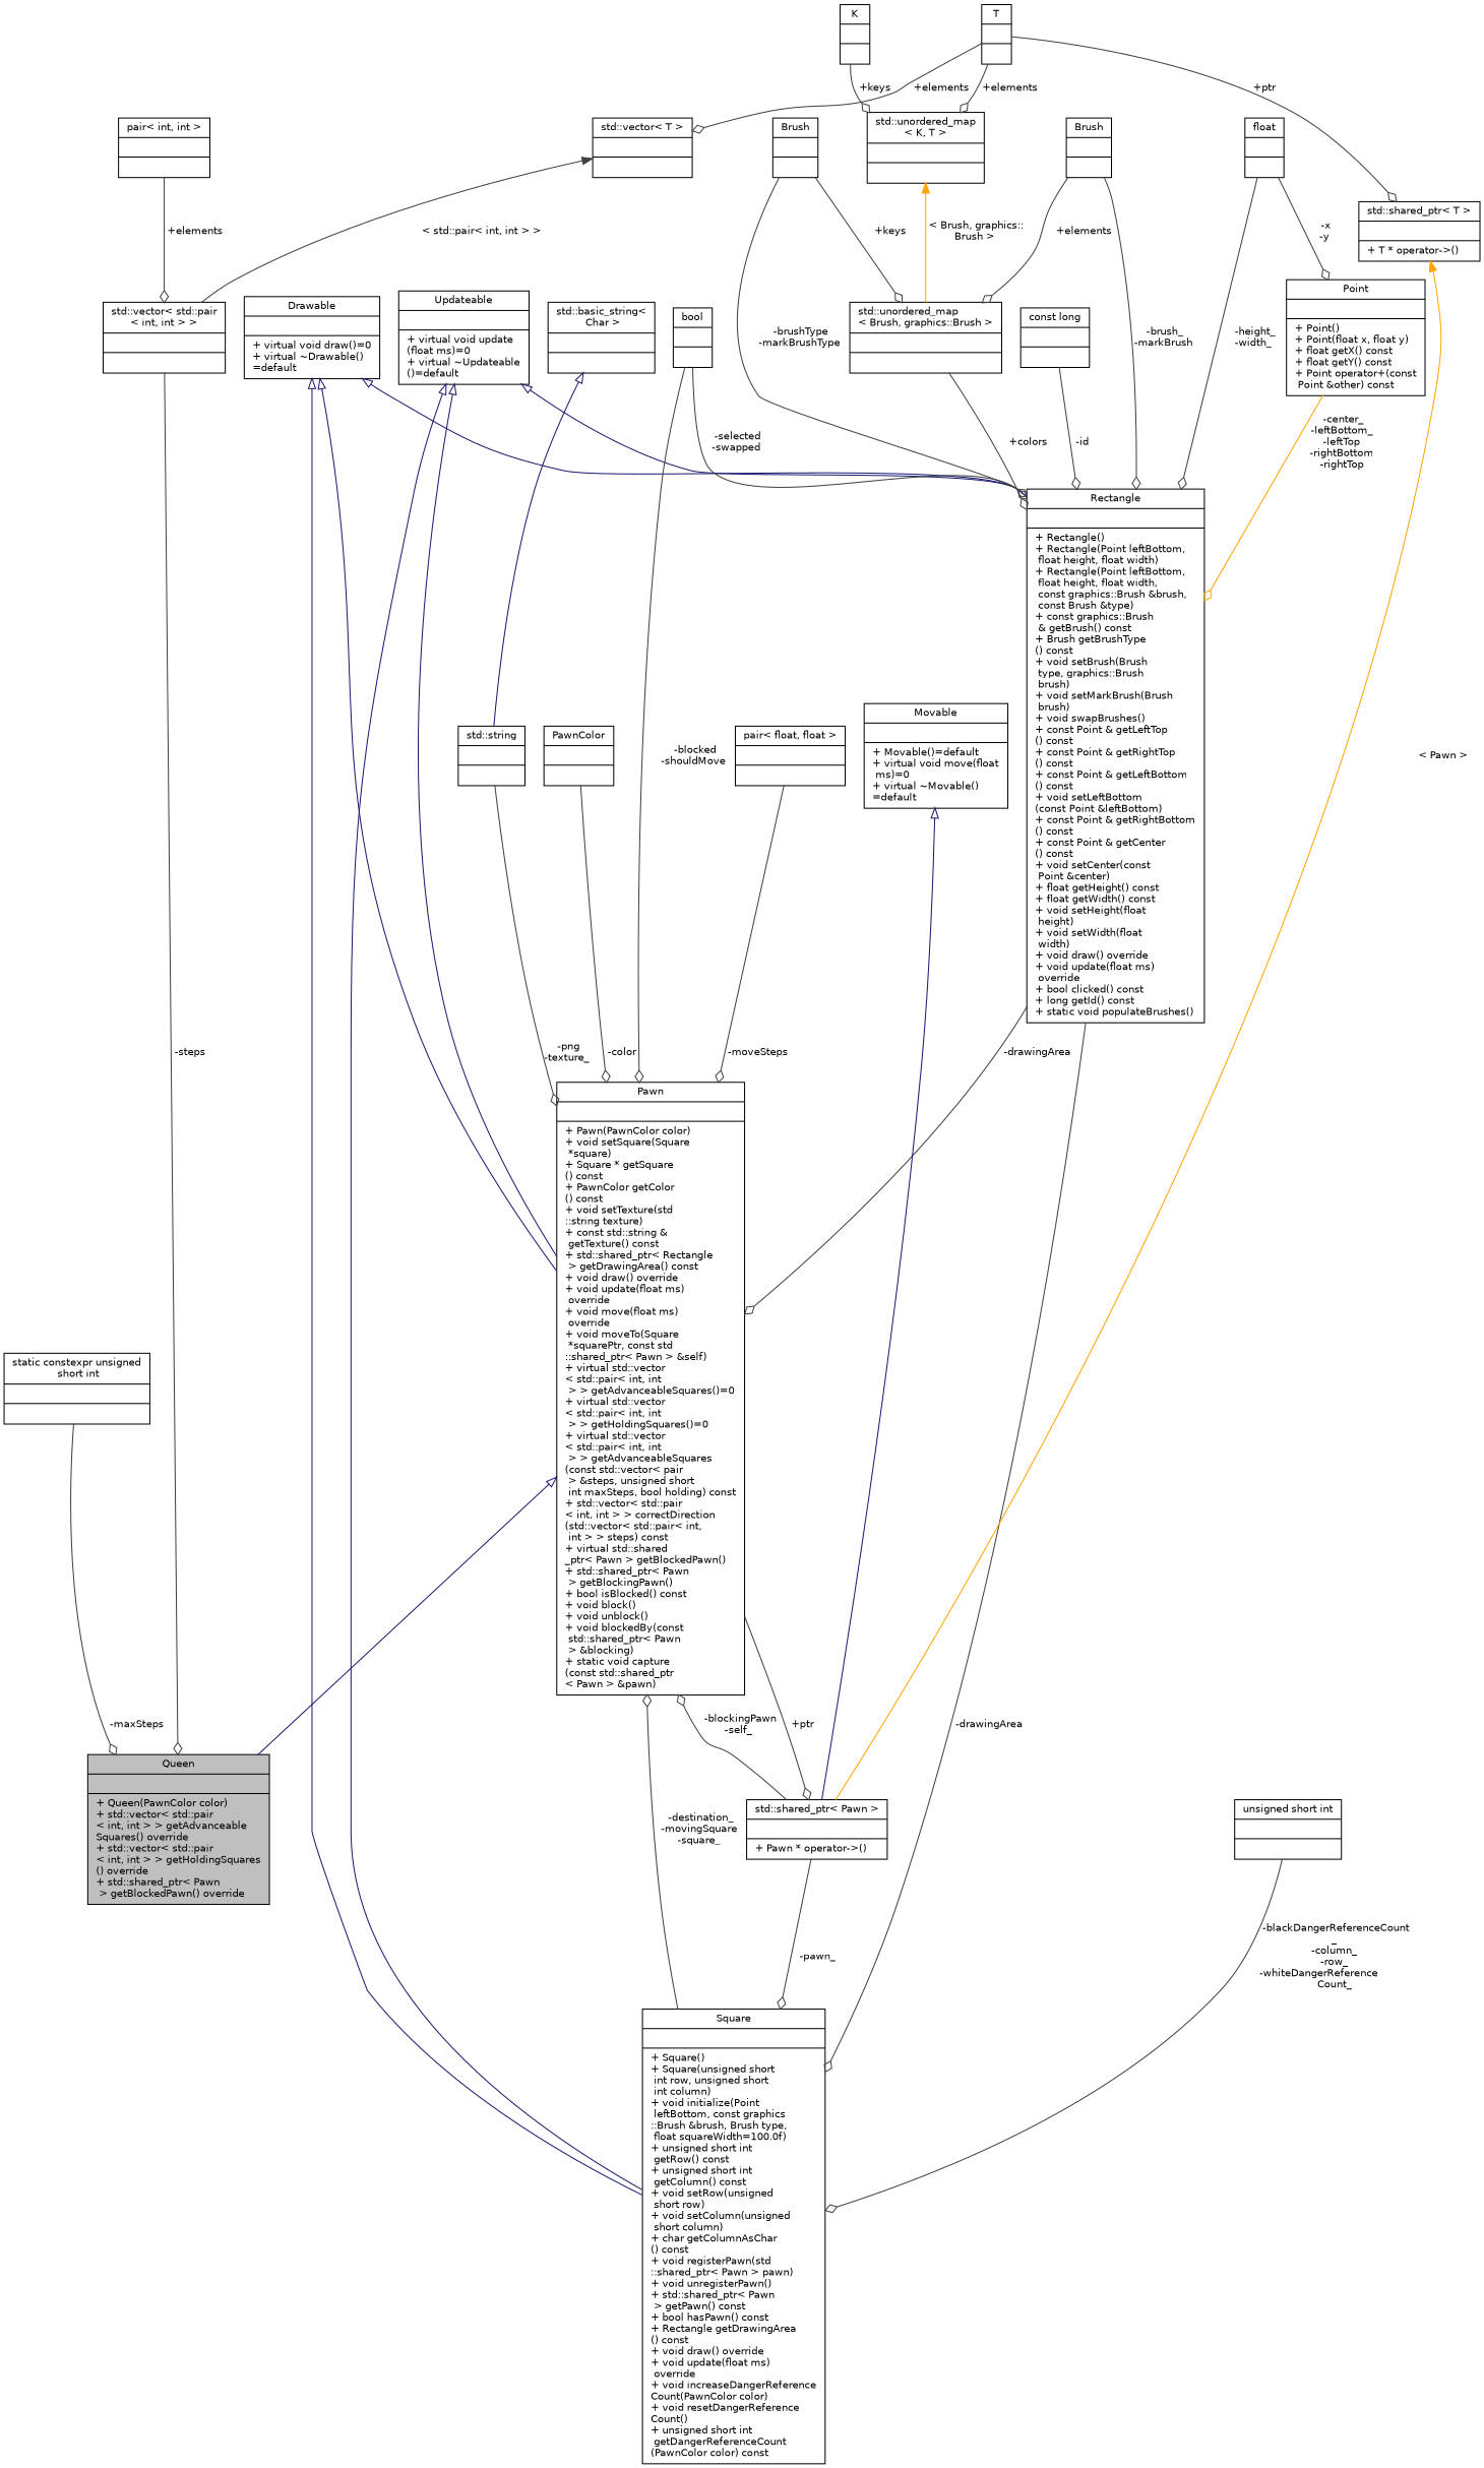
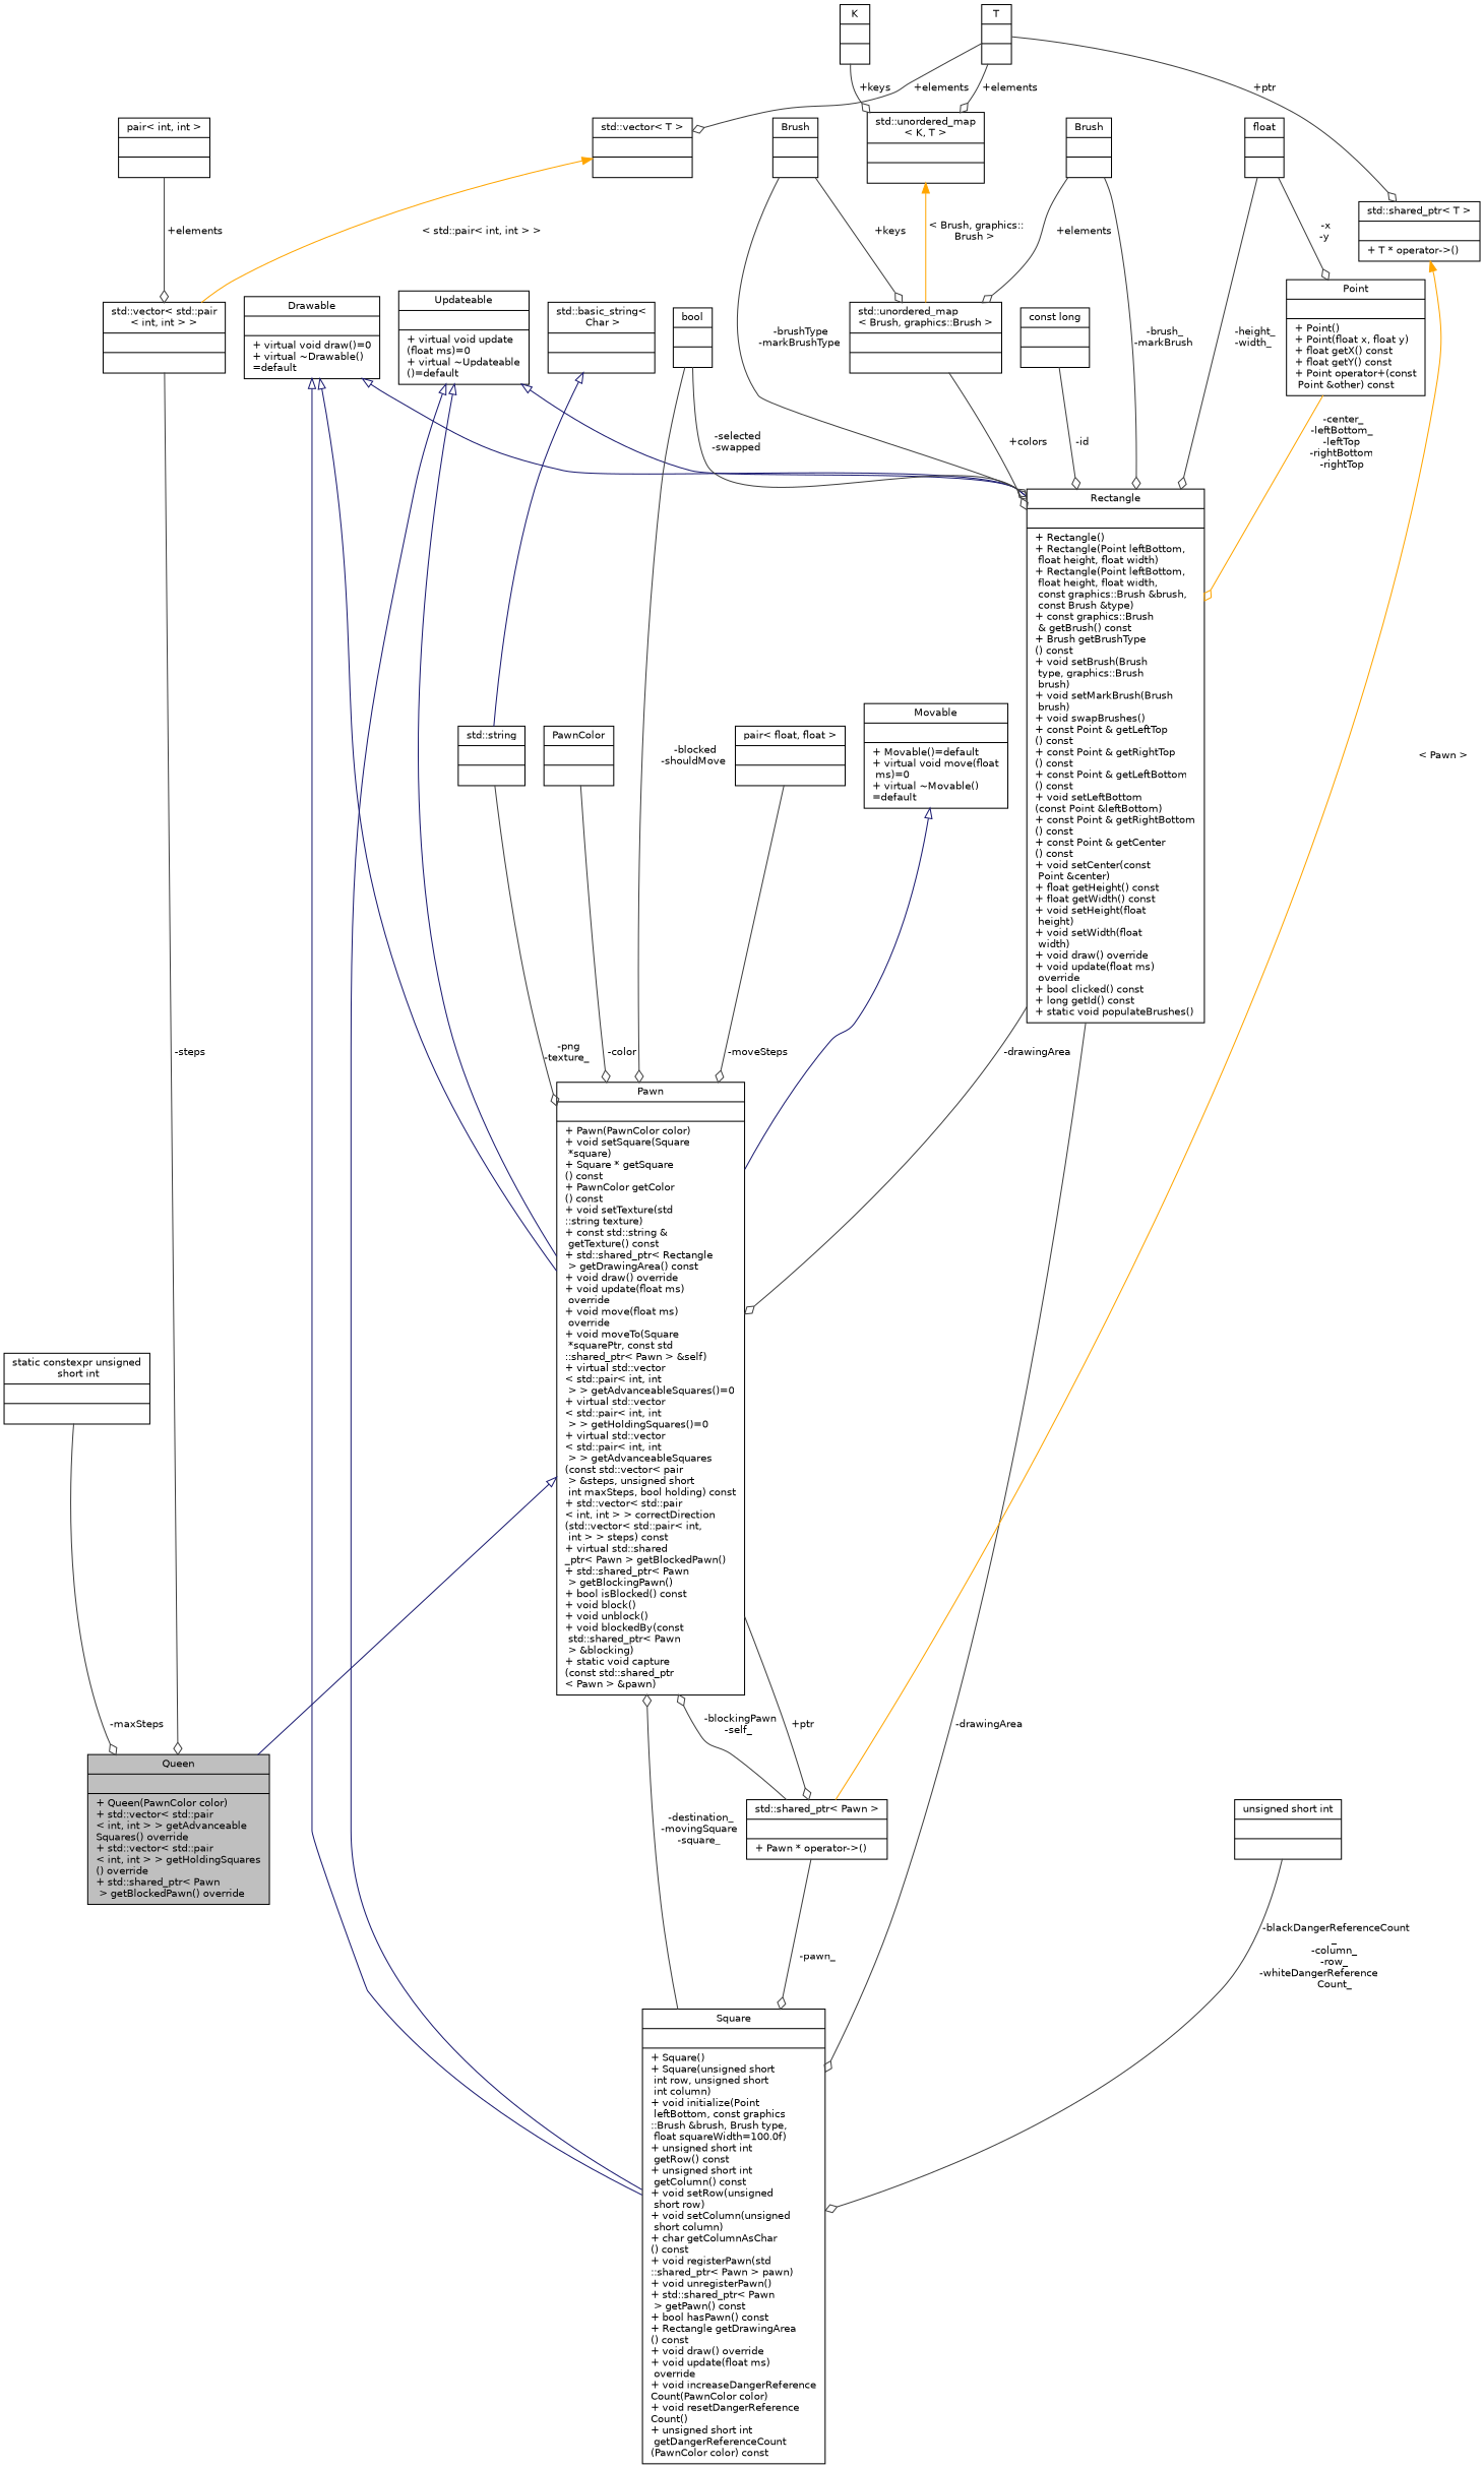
  digraph {
    node [color=black fontname=Helvetica fontsize=10 shape=record]
    edge [color=grey25 fontname=Helvetica fontsize=10 labelfontname=Helvetica labelfontsize=10 style=solid arrowhead=odiamond]
    n1 [fillcolor=grey75 fontcolor=black height=0.2 label="{Queen\n||+  Queen(PawnColor color)\l+ std::vector\< std::pair\l\< int, int \> \> getAdvanceable\lSquares() override\l+ std::vector\< std::pair\l\< int, int \> \> getHoldingSquares\l() override\l+ std::shared_ptr\< Pawn\l \> getBlockedPawn() override\l}" style=filled width=0.4]
    n2 [height=0.2 label="{Pawn\n||+  Pawn(PawnColor color)\l+ void setSquare(Square\l *square)\l+ Square * getSquare\l() const\l+ PawnColor getColor\l() const\l+ void setTexture(std\l::string texture)\l+ const std::string &\l getTexture() const\l+ std::shared_ptr\< Rectangle\l \> getDrawingArea() const\l+ void draw() override\l+ void update(float ms)\l override\l+ void move(float ms)\l override\l+ void moveTo(Square\l *squarePtr, const std\l::shared_ptr\< Pawn \> &self)\l+ virtual std::vector\l\< std::pair\< int, int\l \> \> getAdvanceableSquares()=0\l+ virtual std::vector\l\< std::pair\< int, int\l \> \> getHoldingSquares()=0\l+ virtual std::vector\l\< std::pair\< int, int\l \> \> getAdvanceableSquares\l(const std::vector\< pair\l \> &steps, unsigned short\l int maxSteps, bool holding) const\l+ std::vector\< std::pair\l\< int, int \> \> correctDirection\l(std::vector\< std::pair\< int,\l int \> \> steps) const\l+ virtual std::shared\l_ptr\< Pawn \> getBlockedPawn()\l+ std::shared_ptr\< Pawn\l \> getBlockingPawn()\l+ bool isBlocked() const\l+ void block()\l+ void unblock()\l+ void blockedBy(const\l std::shared_ptr\< Pawn\l \> &blocking)\l+ static void capture\l(const std::shared_ptr\l\< Pawn \> &pawn)\l}" width=0.4]
    n3 [height=0.2 label="{std::shared_ptr\< Pawn \>\n||+ Pawn * operator-\>()\l}" width=0.4]
    n4 [height=0.2 label="{Square\n||+  Square()\l+  Square(unsigned short\l int row, unsigned short\l int column)\l+ void initialize(Point\l leftBottom, const graphics\l::Brush &brush, Brush type,\l float squareWidth=100.0f)\l+ unsigned short int\l getRow() const\l+ unsigned short int\l getColumn() const\l+ void setRow(unsigned\l short row)\l+ void setColumn(unsigned\l short column)\l+ char getColumnAsChar\l() const\l+ void registerPawn(std\l::shared_ptr\< Pawn \> pawn)\l+ void unregisterPawn()\l+ std::shared_ptr\< Pawn\l \> getPawn() const\l+ bool hasPawn() const\l+ Rectangle getDrawingArea\l() const\l+ void draw() override\l+ void update(float ms)\l override\l+ void increaseDangerReference\lCount(PawnColor color)\l+ void resetDangerReference\lCount()\l+ unsigned short int\l getDangerReferenceCount\l(PawnColor color) const\l}" width=0.4]
    n5 [height=0.2 label="{Drawable\n||+ virtual void draw()=0\l+ virtual ~Drawable()\l=default\l}" width=0.4]
    n6 [height=0.2 label="{Rectangle\n||+  Rectangle()\l+  Rectangle(Point leftBottom,\l float height, float width)\l+  Rectangle(Point leftBottom,\l float height, float width,\l const graphics::Brush &brush,\l const Brush &type)\l+ const graphics::Brush\l & getBrush() const\l+ Brush getBrushType\l() const\l+ void setBrush(Brush\l type, graphics::Brush\l brush)\l+ void setMarkBrush(Brush\l brush)\l+ void swapBrushes()\l+ const Point & getLeftTop\l() const\l+ const Point & getRightTop\l() const\l+ const Point & getLeftBottom\l() const\l+ void setLeftBottom\l(const Point &leftBottom)\l+ const Point & getRightBottom\l() const\l+ const Point & getCenter\l() const\l+ void setCenter(const\l Point &center)\l+ float getHeight() const\l+ float getWidth() const\l+ void setHeight(float\l height)\l+ void setWidth(float\l width)\l+ void draw() override\l+ void update(float ms)\l override\l+ bool clicked() const\l+ long getId() const\l+ static void populateBrushes()\l}" width=0.4]
    n7 [height=0.2 label="{Updateable\n||+ virtual void update\l(float ms)=0\l+ virtual ~Updateable\l()=default\l}" width=0.4]
    n8 [height=0.2 label="{Movable\n||+  Movable()=default\l+ virtual void move(float\l ms)=0\l+ virtual ~Movable()\l=default\l}" width=0.4]
    n9 [height=0.2 label="{PawnColor\n||}" width=0.4]
    n10 [height=0.2 label="{unsigned short int\n||}" width=0.4]
    n11 [height=0.2 label="{std::shared_ptr\< T \>\n||+ T * operator-\>()\l}" width=0.4]
    n12 [height=0.2 label="{T\n||}" width=0.4]
    n13 [height=0.2 label="{std::unordered_map\l\< K, T \>\n||}" width=0.4]
    n14 [height=0.2 label="{std::vector\< T \>\n||}" width=0.4]
    n15 [height=0.2 label="{std::unordered_map\l\< Brush, graphics::Brush \>\n||}" width=0.4]
    n16 [height=0.2 label="{std::vector\< std::pair\l\< int, int \> \>\n||}" width=0.4]
    n17 [height=0.2 label="{Brush\n||}" width=0.4]
    n18 [height=0.2 label="{Brush\n||}" width=0.4]
    n19 [height=0.2 label="{K\n||}" width=0.4]
    n20 [height=0.2 label="{Point\n||+  Point()\l+  Point(float x, float y)\l+ float getX() const\l+ float getY() const\l+ Point operator+(const\l Point &other) const\l}" width=0.4]
    n21 [height=0.2 label="{float\n||}" width=0.4]
    n22 [height=0.2 label="{bool\n||}" width=0.4]
    n23 [height=0.2 label="{const long\n||}" width=0.4]
    n24 [height=0.2 label="{std::string\n||}" width=0.4]
    n25 [height=0.2 label="{std::basic_string\<\l Char \>\n||}" width=0.4]
    n26 [height=0.2 label="{pair\< float, float \>\n||}" width=0.4]
    n27 [height=0.2 label="{pair\< int, int \>\n||}" width=0.4]
    n28 [height=0.2 label="{static constexpr unsigned\l short int\n||}" width=0.4]
    n2 -> n1 [arrowtail=onormal color=midnightblue dir=back arrowhead=""]
    n2 -> n3 [label=" +ptr"]
    n3 -> n2 [label=" -blockingPawn\n-self_"]
    n3 -> n4 [label=" -pawn_"]
    n4 -> n2 [label=" -destination_\n-movingSquare\n-square_"]
    n5 -> n2 [arrowtail=onormal color=midnightblue dir=back arrowhead=""]
    n5 -> n4 [arrowtail=onormal color=midnightblue dir=back arrowhead=""]
    n5 -> n6 [arrowtail=onormal color=midnightblue dir=back arrowhead=""]
    n6 -> n2 [label=" -drawingArea"]
    n6 -> n4 [label=" -drawingArea"]
    n7 -> n2 [arrowtail=onormal color=midnightblue dir=back arrowhead=""]
    n7 -> n4 [arrowtail=onormal color=midnightblue dir=back arrowhead=""]
    n7 -> n6 [arrowtail=onormal color=midnightblue dir=back arrowhead=""]
-   n8 -> n3 [arrowtail=onormal color=midnightblue dir=back arrowhead=""]
+   n8 -> n2 [arrowtail=onormal color=midnightblue dir=back arrowhead=""]
    n9 -> n2 [label=" -color"]
    n10 -> n4 [label=" -blackDangerReferenceCount\l_\n-column_\n-row_\n-whiteDangerReference\lCount_"]
    n11 -> n3 [color=orange dir=back label=" \< Pawn \>" arrowhead=""]
    n12 -> n11 [label=" +ptr"]
    n12 -> n13 [label=" +elements"]
    n12 -> n14 [label=" +elements"]
    n13 -> n15 [color=orange dir=back label=" \< Brush, graphics::\lBrush \>" arrowhead=""]
-   n14 -> n16 [dir=back label=" \< std::pair\< int, int \> \>" arrowhead=""]
+   n14 -> n16 [color=orange dir=back label=" \< std::pair\< int, int \> \>" arrowhead=""]
    n15 -> n6 [label=" +colors"]
    n16 -> n1 [label=" -steps"]
    n17 -> n6 [label=" -brushType\n-markBrushType"]
    n17 -> n15 [label=" +keys"]
    n18 -> n6 [label=" -brush_\n-markBrush"]
    n18 -> n15 [label=" +elements"]
    n19 -> n13 [label=" +keys"]
    n20 -> n6 [color=orange label=" -center_\n-leftBottom_\n-leftTop\n-rightBottom\n-rightTop"]
    n21 -> n6 [label=" -height_\n-width_"]
    n21 -> n20 [label=" -x\n-y"]
    n22 -> n2 [label=" -blocked\n-shouldMove"]
    n22 -> n6 [label=" -selected\n-swapped"]
    n23 -> n6 [label=" -id"]
    n24 -> n2 [label=" -png\n-texture_"]
    n25 -> n24 [arrowtail=onormal color=midnightblue dir=back arrowhead=""]
    n26 -> n2 [label=" -moveSteps"]
    n27 -> n16 [label=" +elements"]
    n28 -> n1 [label=" -maxSteps"]
  }
